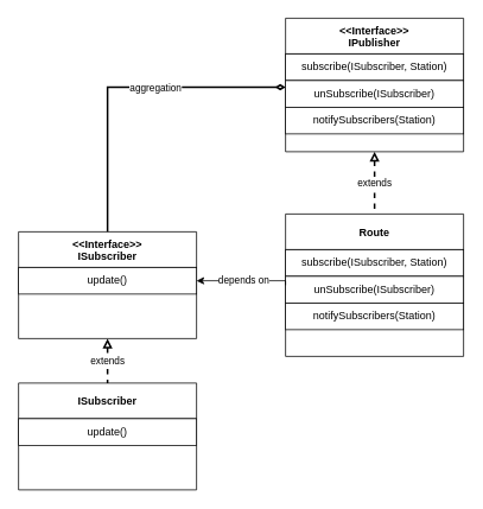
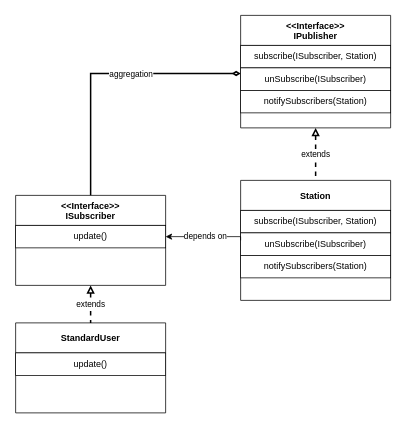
  <mxCell id="0" />
  <mxCell id="1" parent="0" />
  <mxCell id="2" style="edgeStyle=orthogonalEdgeStyle;rounded=0;orthogonalLoop=1;jettySize=auto;html=1;exitX=0.5;exitY=0;exitDx=0;exitDy=0;entryX=0;entryY=0.25;entryDx=0;entryDy=0;startArrow=none;startFill=0;endArrow=diamondThin;endFill=0;strokeColor=#000000;strokeWidth=2;" edge="1" parent="1" source="4" target="11"><mxGeometry relative="1" as="geometry" /></mxCell>
  <mxCell id="3" value="aggregation" style="edgeLabel;html=1;align=center;verticalAlign=middle;resizable=0;points=[];" vertex="1" connectable="0" parent="2"><mxGeometry x="0.189" relative="1" as="geometry"><mxPoint as="offset" /></mxGeometry></mxCell>
  <mxCell id="4" value="&lt;&lt;Interface&gt;&gt;&#10;ISubscriber" style="swimlane;startSize=40;" vertex="1" parent="1"><mxGeometry x="20" y="260" width="200" height="120" as="geometry" /></mxCell>
  <mxCell id="5" value="update()" style="rounded=0;whiteSpace=wrap;html=1;" vertex="1" parent="4"><mxGeometry y="40" width="200" height="30" as="geometry" /></mxCell>
- <mxCell id="6" value="ISubscriber" style="swimlane;startSize=40;" vertex="1" parent="1"><mxGeometry x="20" y="430" width="200" height="120" as="geometry" /></mxCell>
+ <mxCell id="6" value="StandardUser" style="swimlane;startSize=40;" vertex="1" parent="1"><mxGeometry x="20" y="430" width="200" height="120" as="geometry" /></mxCell>
  <mxCell id="7" value="update()" style="rounded=0;whiteSpace=wrap;html=1;" vertex="1" parent="6"><mxGeometry y="40" width="200" height="30" as="geometry" /></mxCell>
  <mxCell id="8" value="extends" style="endArrow=none;dashed=1;html=1;strokeWidth=2;rounded=0;entryX=0.5;entryY=0;entryDx=0;entryDy=0;strokeColor=#000000;startArrow=block;startFill=0;fillColor=#dae8fc;exitX=0.5;exitY=1;exitDx=0;exitDy=0;" edge="1" parent="1" source="4" target="6"><mxGeometry width="50" height="50" relative="1" as="geometry"><mxPoint x="320" y="480" as="sourcePoint" /><mxPoint x="370" y="430" as="targetPoint" /></mxGeometry></mxCell>
  <mxCell id="9" value="&lt;&lt;Interface&gt;&gt;&#10;IPublisher" style="swimlane;startSize=40;" vertex="1" parent="1"><mxGeometry x="320" y="20" width="200" height="150" as="geometry" /></mxCell>
  <mxCell id="10" value="subscribe(ISubscriber, Station)" style="rounded=0;whiteSpace=wrap;html=1;" vertex="1" parent="9"><mxGeometry y="40" width="200" height="30" as="geometry" /></mxCell>
  <mxCell id="11" value="unSubscribe(ISubscriber)" style="rounded=0;whiteSpace=wrap;html=1;" vertex="1" parent="9"><mxGeometry y="70" width="200" height="30" as="geometry" /></mxCell>
  <mxCell id="12" value="notifySubscribers(Station)" style="rounded=0;whiteSpace=wrap;html=1;" vertex="1" parent="9"><mxGeometry y="100" width="200" height="30" as="geometry" /></mxCell>
- <mxCell id="13" value="Route" style="swimlane;startSize=40;" vertex="1" parent="1"><mxGeometry x="320" y="240" width="200" height="160" as="geometry" /></mxCell>
+ <mxCell id="13" value="Station" style="swimlane;startSize=40;" vertex="1" parent="1"><mxGeometry x="320" y="240" width="200" height="160" as="geometry" /></mxCell>
  <mxCell id="14" value="subscribe(ISubscriber, Station)" style="rounded=0;whiteSpace=wrap;html=1;" vertex="1" parent="13"><mxGeometry y="40" width="200" height="30" as="geometry" /></mxCell>
  <mxCell id="15" value="unSubscribe(ISubscriber)" style="rounded=0;whiteSpace=wrap;html=1;" vertex="1" parent="13"><mxGeometry y="70" width="200" height="30" as="geometry" /></mxCell>
  <mxCell id="16" value="notifySubscribers(Station)" style="rounded=0;whiteSpace=wrap;html=1;" vertex="1" parent="13"><mxGeometry y="100" width="200" height="30" as="geometry" /></mxCell>
  <mxCell id="17" value="extends" style="endArrow=none;dashed=1;html=1;strokeWidth=2;rounded=0;entryX=0.5;entryY=0;entryDx=0;entryDy=0;strokeColor=#000000;startArrow=block;startFill=0;fillColor=#dae8fc;exitX=0.5;exitY=1;exitDx=0;exitDy=0;" edge="1" parent="1" source="9" target="13"><mxGeometry width="50" height="50" relative="1" as="geometry"><mxPoint x="460" y="135" as="sourcePoint" /><mxPoint x="390" y="255" as="targetPoint" /></mxGeometry></mxCell>
  <mxCell id="18" value="depends on" style="edgeStyle=orthogonalEdgeStyle;rounded=0;orthogonalLoop=1;jettySize=auto;html=1;exitX=1;exitY=0.5;exitDx=0;exitDy=0;startArrow=classic;startFill=1;strokeColor=#000000;strokeWidth=1;endArrow=none;endFill=0;entryX=0;entryY=0.5;entryDx=0;entryDy=0;" edge="1" parent="1" source="5" target="13"><mxGeometry relative="1" as="geometry"><mxPoint x="290" y="70" as="targetPoint" /><Array as="points"><mxPoint x="320" y="315" /></Array></mxGeometry></mxCell>
